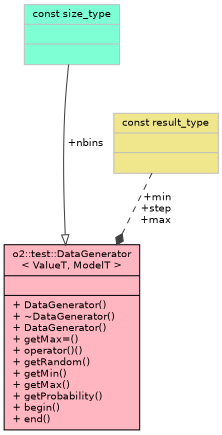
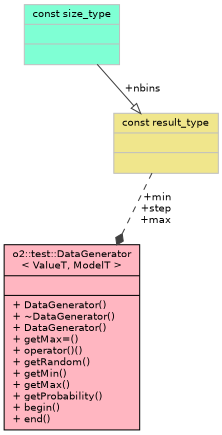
  digraph {
    node [color=grey75 fontname=Helvetica fontsize=10 shape=record style=filled]
    edge [color=grey25 fontname=Helvetica fontsize=10 labelfontname=Helvetica labelfontsize=10]
    n1 [color=black fillcolor=lightpink fontcolor=black height=0.2 label="{o2::test::DataGenerator\l\< ValueT, ModelT \>\n||+ DataGenerator()\l+ ~DataGenerator()\l+ DataGenerator()\l+ getMax=()\l+ operator()()\l+ getRandom()\l+ getMin()\l+ getMax()\l+ getProbability()\l+ begin()\l+ end()\l}" width=0.4]
    n2 [fillcolor=aquamarine height=0.2 label="{const size_type\n||}" width=0.4]
    n3 [fillcolor=khaki height=0.2 label="{const result_type\n||}" width=0.4]
-   n2 -> n1 [arrowhead=onormal label=" +nbins" style=solid]
+   n2 -> n3 [arrowhead=onormal label=" +nbins" style=solid]
    n3 -> n1 [arrowhead=diamond label=" +min\n+step\n+max" style=dashed]
  }
